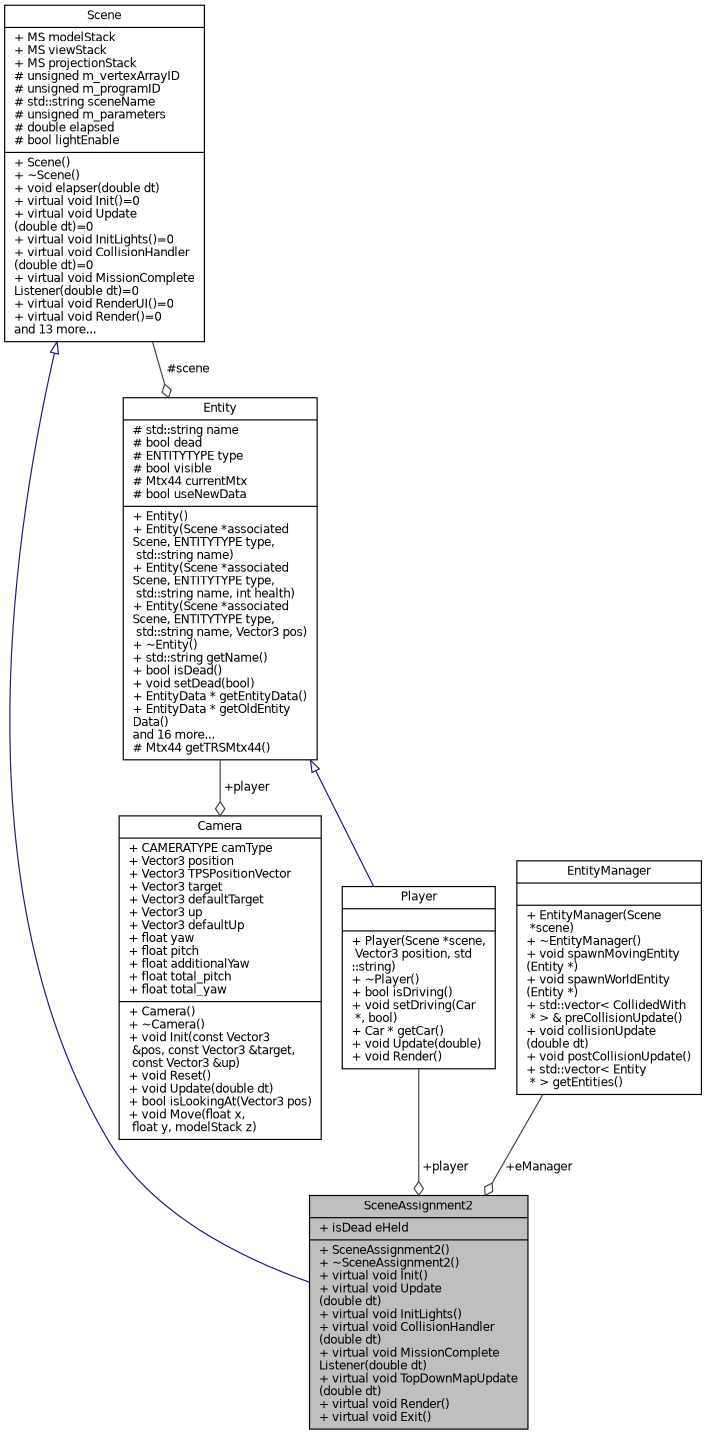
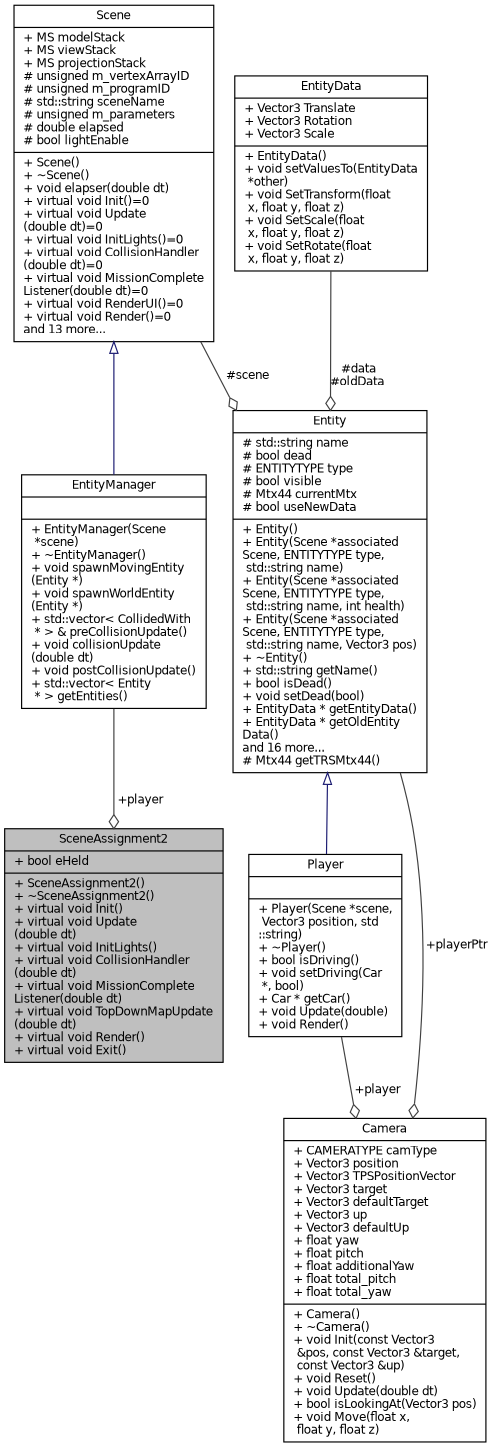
  digraph {
    node [color=black fillcolor=white fontname=Helvetica fontsize=10 shape=record style=filled]
    edge [color=grey25 fontname=Helvetica fontsize=10 labelfontname=Helvetica labelfontsize=10 style=solid arrowhead=odiamond]
-   n1 [fillcolor=grey75 fontcolor=black height=0.2 label="{SceneAssignment2\n|+ isDead eHeld\l|+  SceneAssignment2()\l+  ~SceneAssignment2()\l+ virtual void Init()\l+ virtual void Update\l(double dt)\l+ virtual void InitLights()\l+ virtual void CollisionHandler\l(double dt)\l+ virtual void MissionComplete\lListener(double dt)\l+ virtual void TopDownMapUpdate\l(double dt)\l+ virtual void Render()\l+ virtual void Exit()\l}" width=0.4]
+   n1 [fillcolor=grey75 fontcolor=black height=0.2 label="{SceneAssignment2\n|+ bool eHeld\l|+  SceneAssignment2()\l+  ~SceneAssignment2()\l+ virtual void Init()\l+ virtual void Update\l(double dt)\l+ virtual void InitLights()\l+ virtual void CollisionHandler\l(double dt)\l+ virtual void MissionComplete\lListener(double dt)\l+ virtual void TopDownMapUpdate\l(double dt)\l+ virtual void Render()\l+ virtual void Exit()\l}" width=0.4]
    n2 [height=0.2 label="{Scene\n|+ MS modelStack\l+ MS viewStack\l+ MS projectionStack\l# unsigned m_vertexArrayID\l# unsigned m_programID\l# std::string sceneName\l# unsigned m_parameters\l# double elapsed\l# bool lightEnable\l|+  Scene()\l+  ~Scene()\l+ void elapser(double dt)\l+ virtual void Init()=0\l+ virtual void Update\l(double dt)=0\l+ virtual void InitLights()=0\l+ virtual void CollisionHandler\l(double dt)=0\l+ virtual void MissionComplete\lListener(double dt)=0\l+ virtual void RenderUI()=0\l+ virtual void Render()=0\land 13 more...\l}" width=0.4]
    n3 [height=0.2 label="{Entity\n|# std::string name\l# bool dead\l# ENTITYTYPE type\l# bool visible\l# Mtx44 currentMtx\l# bool useNewData\l|+  Entity()\l+  Entity(Scene *associated\lScene, ENTITYTYPE type,\l std::string name)\l+  Entity(Scene *associated\lScene, ENTITYTYPE type,\l std::string name, int health)\l+  Entity(Scene *associated\lScene, ENTITYTYPE type,\l std::string name, Vector3 pos)\l+  ~Entity()\l+ std::string getName()\l+ bool isDead()\l+ void setDead(bool)\l+ EntityData * getEntityData()\l+ EntityData * getOldEntity\lData()\land 16 more...\l# Mtx44 getTRSMtx44()\l}" width=0.4]
-   n4 [height=0.2 label="{Camera\n|+ CAMERATYPE camType\l+ Vector3 position\l+ Vector3 TPSPositionVector\l+ Vector3 target\l+ Vector3 defaultTarget\l+ Vector3 up\l+ Vector3 defaultUp\l+ float yaw\l+ float pitch\l+ float additionalYaw\l+ float total_pitch\l+ float total_yaw\l|+  Camera()\l+  ~Camera()\l+ void Init(const Vector3\l &pos, const Vector3 &target,\l const Vector3 &up)\l+ void Reset()\l+ void Update(double dt)\l+ bool isLookingAt(Vector3 pos)\l+ void Move(float x,\l float y, modelStack z)\l}" width=0.4]
+   n4 [height=0.2 label="{Camera\n|+ CAMERATYPE camType\l+ Vector3 position\l+ Vector3 TPSPositionVector\l+ Vector3 target\l+ Vector3 defaultTarget\l+ Vector3 up\l+ Vector3 defaultUp\l+ float yaw\l+ float pitch\l+ float additionalYaw\l+ float total_pitch\l+ float total_yaw\l|+  Camera()\l+  ~Camera()\l+ void Init(const Vector3\l &pos, const Vector3 &target,\l const Vector3 &up)\l+ void Reset()\l+ void Update(double dt)\l+ bool isLookingAt(Vector3 pos)\l+ void Move(float x,\l float y, float z)\l}" width=0.4]
    n5 [height=0.2 label="{Player\n||+  Player(Scene *scene,\l Vector3 position, std\l::string)\l+  ~Player()\l+ bool isDriving()\l+ void setDriving(Car\l *, bool)\l+ Car * getCar()\l+ void Update(double)\l+ void Render()\l}" width=0.4]
    n6 [height=0.2 label="{EntityManager\n||+  EntityManager(Scene\l *scene)\l+  ~EntityManager()\l+ void spawnMovingEntity\l(Entity *)\l+ void spawnWorldEntity\l(Entity *)\l+ std::vector\< CollidedWith\l * \> & preCollisionUpdate()\l+ void collisionUpdate\l(double dt)\l+ void postCollisionUpdate()\l+ std::vector\< Entity\l * \> getEntities()\l}" width=0.4]
-   n2 -> n1 [arrowtail=onormal color=midnightblue dir=back arrowhead=""]
+   n7 [height=0.2 label="{EntityData\n|+ Vector3 Translate\l+ Vector3 Rotation\l+ Vector3 Scale\l|+  EntityData()\l+ void setValuesTo(EntityData\l *other)\l+ void SetTransform(float\l x, float y, float z)\l+ void SetScale(float\l x, float y, float z)\l+ void SetRotate(float\l x, float y, float z)\l}" width=0.4]
+   n2 -> n6 [arrowtail=onormal color=midnightblue dir=back arrowhead=""]
    n2 -> n3 [label=" #scene"]
-   n3 -> n4 [label=" +player"]
+   n3 -> n4 [label=" +playerPtr"]
    n3 -> n5 [arrowtail=onormal color=midnightblue dir=back arrowhead=""]
-   n5 -> n1 [label=" +player"]
-   n6 -> n1 [label=" +eManager"]
+   n5 -> n4 [label=" +player"]
+   n6 -> n1 [label=" +player"]
+   n7 -> n3 [label=" #data\n#oldData"]
  }
